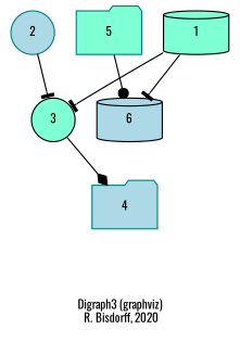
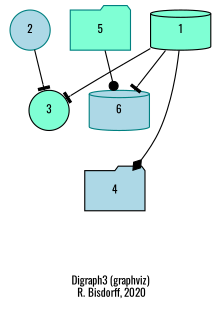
  digraph {
    fontname=Oswald
    fontsize=10
    label="\nDigraph3 (graphviz)\n R. Bisdorff, 2020"
    ordering=out
    node [color=black fillcolor=aquamarine fontname=Oswald fontsize=10 shape=cylinder style=filled]
    edge [arrowhead=tee color=black fontname=Oswald style="setlinewidth(1)"]
    n1 [label=1]
    n2 [color=teal fillcolor=lightblue label=2 shape=circle]
    n3 [label=3 shape=circle]
    n4 [color=teal label=5 shape=folder]
-   n5 [color=teal fillcolor=lightblue label=4 shape=folder]
-   n6 [fillcolor=lightblue label=6]
+   n5 [fillcolor=lightblue label=4 shape=folder]
+   n6 [color=teal fillcolor=lightblue label=6]
    subgraph sub_1 {
      rank=0
      n1
      n2
    }
    subgraph sub_2 {
      rank=1
      n3
      n4
    }
    subgraph sub_3 {
      rank=2
      n5
      n6
    }
    n1 -> n3
    n1 -> n6
    n2 -> n3
-   n3 -> n5 [arrowhead=diamond]
+   n1 -> n5 [arrowhead=diamond]
    n4 -> n6 [arrowhead=dot]
  }
